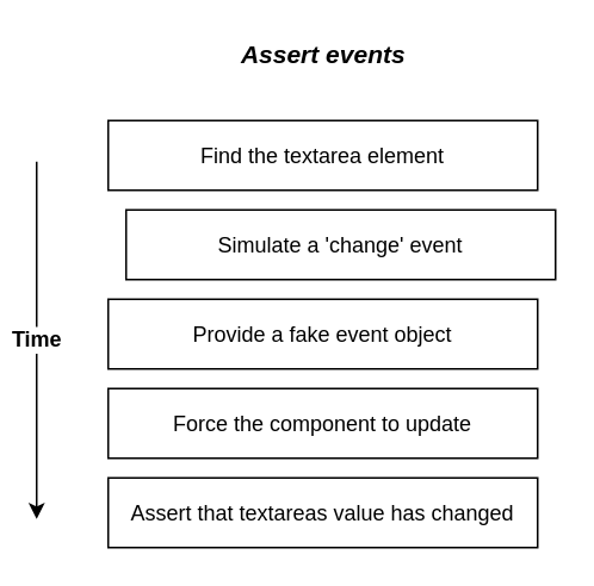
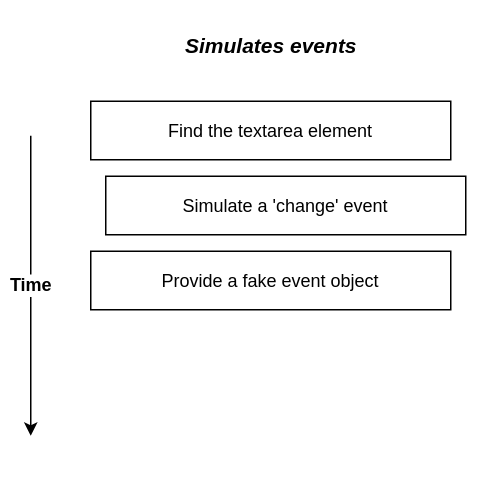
  <mxCell id="0" />
  <mxCell id="1" parent="0" />
  <mxCell id="2" value="Find the textarea element" style="rounded=0;whiteSpace=wrap;html=1;align=center;verticalAlign=middle;" vertex="1" parent="1"><mxGeometry x="60" y="67" width="240" height="39" as="geometry" /></mxCell>
  <mxCell id="3" value="Simulate a 'change' event" style="rounded=0;whiteSpace=wrap;html=1;align=center;verticalAlign=middle;" vertex="1" parent="1"><mxGeometry x="70" y="117" width="240" height="39" as="geometry" /></mxCell>
  <mxCell id="4" value="Provide a fake event object" style="rounded=0;whiteSpace=wrap;html=1;align=center;verticalAlign=middle;" vertex="1" parent="1"><mxGeometry x="60" y="167" width="240" height="39" as="geometry" /></mxCell>
- <mxCell id="5" value="Force the component to update" style="rounded=0;whiteSpace=wrap;html=1;align=center;verticalAlign=middle;" vertex="1" parent="1"><mxGeometry x="60" y="217" width="240" height="39" as="geometry" /></mxCell>
- <mxCell id="6" value="Assert that textareas value has changed" style="rounded=0;whiteSpace=wrap;html=1;align=center;verticalAlign=middle;" vertex="1" parent="1"><mxGeometry x="60" y="267" width="240" height="39" as="geometry" /></mxCell>
  <mxCell id="7" value="&lt;b&gt;&lt;font style=&quot;font-size: 12px&quot;&gt;Time&lt;/font&gt;&lt;/b&gt;" style="endArrow=classic;html=1;align=center;verticalAlign=middle;" edge="1" parent="1"><mxGeometry width="50" height="50" relative="1" as="geometry"><mxPoint x="20" y="90" as="sourcePoint" /><mxPoint x="20" y="290" as="targetPoint" /></mxGeometry></mxCell>
- <mxCell id="8" value="&lt;font style=&quot;font-size: 14px&quot;&gt;&lt;b&gt;&lt;i&gt;Assert events&lt;br&gt;&lt;/i&gt;&lt;/b&gt;&lt;/font&gt;" style="text;html=1;align=center;verticalAlign=middle;resizable=0;points=[];autosize=1;strokeColor=none;" vertex="1" parent="1"><mxGeometry x="110" y="20" width="140" height="20" as="geometry" /></mxCell>
+ <mxCell id="8" value="&lt;font style=&quot;font-size: 14px&quot;&gt;&lt;b&gt;&lt;i&gt;Simulates events&lt;br&gt;&lt;/i&gt;&lt;/b&gt;&lt;/font&gt;" style="text;html=1;align=center;verticalAlign=middle;resizable=0;points=[];autosize=1;strokeColor=none;" vertex="1" parent="1"><mxGeometry x="110" y="20" width="140" height="20" as="geometry" /></mxCell>
